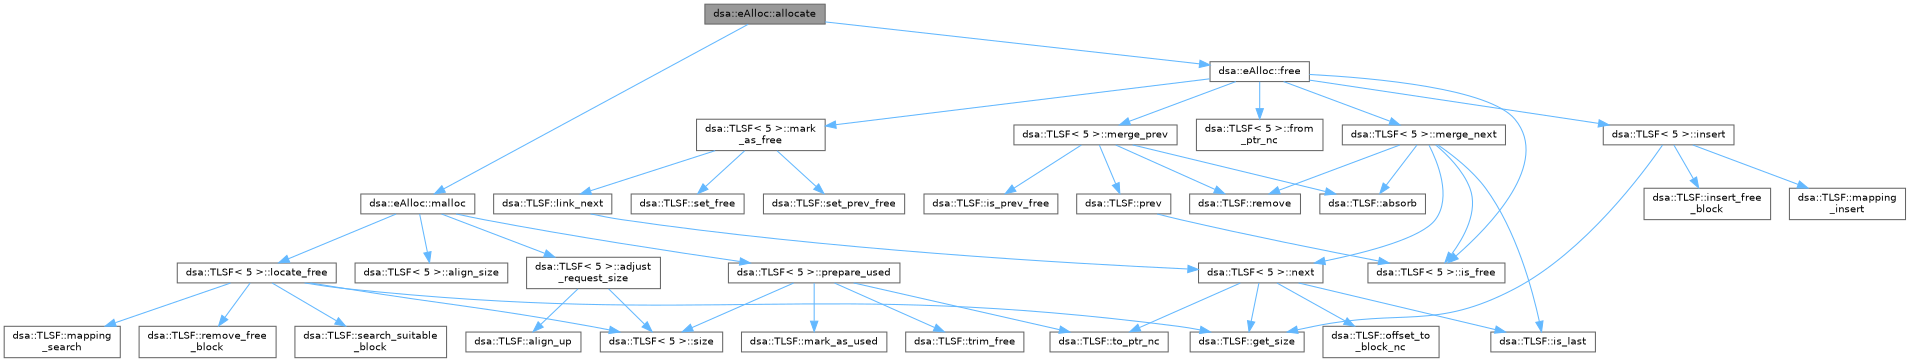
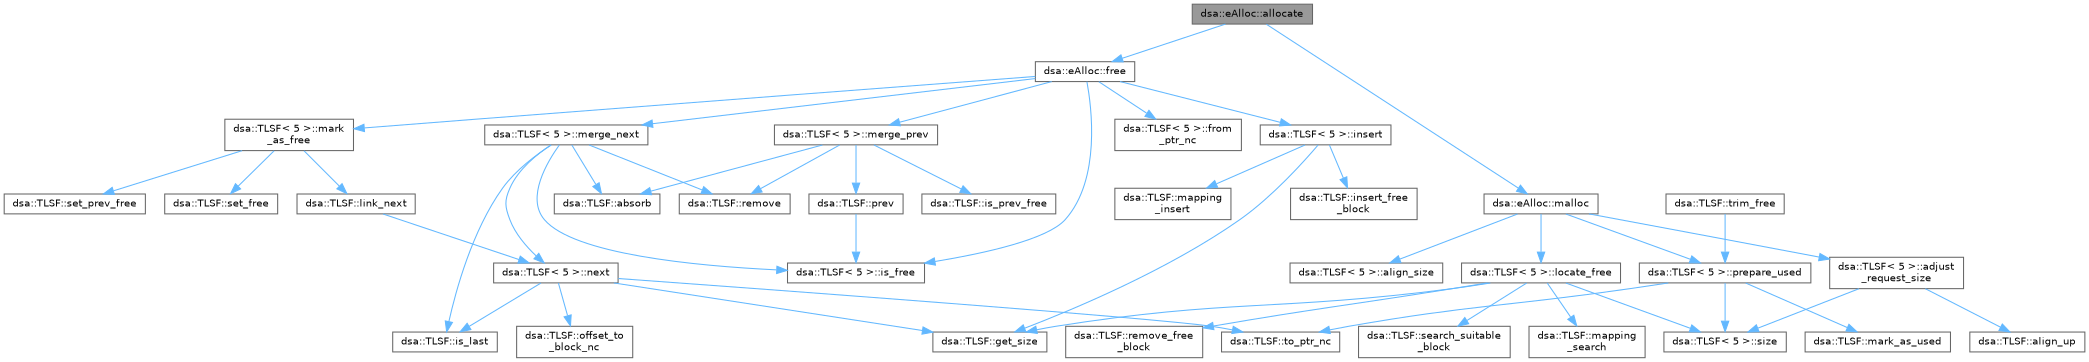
  digraph {
    rankdir=TB
    node [color=grey40 fillcolor=white fontname=Helvetica fontsize=10 shape=box style=filled]
    edge [color=steelblue1 fontname=Helvetica fontsize=10 labelfontname=Helvetica labelfontsize=10 style=solid]
    n1 [color=gray40 fillcolor=grey60 fontcolor=black height=0.2 label="dsa::eAlloc::allocate" width=0.4]
    n2 [height=0.2 label="dsa::eAlloc::free" width=0.4]
    n3 [height=0.2 label="dsa::eAlloc::malloc" width=0.4]
    n4 [height=0.2 label="dsa::TLSF\< 5 \>::from\l_ptr_nc" width=0.4]
    n5 [height=0.2 label="dsa::TLSF\< 5 \>::insert" width=0.4]
    n6 [height=0.2 label="dsa::TLSF\< 5 \>::is_free" width=0.4]
    n7 [height=0.2 label="dsa::TLSF\< 5 \>::mark\l_as_free" width=0.4]
    n8 [height=0.2 label="dsa::TLSF\< 5 \>::merge_next" width=0.4]
    n9 [height=0.2 label="dsa::TLSF\< 5 \>::merge_prev" width=0.4]
    n10 [height=0.2 label="dsa::TLSF\< 5 \>::adjust\l_request_size" width=0.4]
    n11 [height=0.2 label="dsa::TLSF\< 5 \>::align_size" width=0.4]
    n12 [height=0.2 label="dsa::TLSF\< 5 \>::locate_free" width=0.4]
    n13 [height=0.2 label="dsa::TLSF\< 5 \>::prepare_used" width=0.4]
    n14 [height=0.2 label="dsa::TLSF::get_size" width=0.4]
    n15 [height=0.2 label="dsa::TLSF::insert_free\l_block" width=0.4]
    n16 [height=0.2 label="dsa::TLSF::mapping\l_insert" width=0.4]
    n17 [height=0.2 label="dsa::TLSF::link_next" width=0.4]
    n18 [height=0.2 label="dsa::TLSF::set_free" width=0.4]
    n19 [height=0.2 label="dsa::TLSF::set_prev_free" width=0.4]
    n20 [height=0.2 label="dsa::TLSF\< 5 \>::next" width=0.4]
    n21 [height=0.2 label="dsa::TLSF::is_last" width=0.4]
    n22 [height=0.2 label="dsa::TLSF::absorb" width=0.4]
    n23 [height=0.2 label="dsa::TLSF::remove" width=0.4]
    n24 [height=0.2 label="dsa::TLSF::is_prev_free" width=0.4]
    n25 [height=0.2 label="dsa::TLSF::prev" width=0.4]
    n26 [height=0.2 label="dsa::TLSF::offset_to\l_block_nc" width=0.4]
    n27 [height=0.2 label="dsa::TLSF::to_ptr_nc" width=0.4]
    n28 [height=0.2 label="dsa::TLSF::align_up" width=0.4]
    n29 [height=0.2 label="dsa::TLSF\< 5 \>::size" width=0.4]
    n30 [height=0.2 label="dsa::TLSF::mapping\l_search" width=0.4]
    n31 [height=0.2 label="dsa::TLSF::remove_free\l_block" width=0.4]
    n32 [height=0.2 label="dsa::TLSF::search_suitable\l_block" width=0.4]
    n33 [height=0.2 label="dsa::TLSF::mark_as_used" width=0.4]
    n34 [height=0.2 label="dsa::TLSF::trim_free" width=0.4]
    n1 -> n2
    n1 -> n3
    n2 -> n4
    n2 -> n5
    n2 -> n6
    n2 -> n7
    n2 -> n8
    n2 -> n9
    n3 -> n10
    n3 -> n11
    n3 -> n12
    n3 -> n13
    n5 -> n14
    n5 -> n15
    n5 -> n16
    n7 -> n17
    n7 -> n18
    n7 -> n19
    n8 -> n6
    n8 -> n20
    n8 -> n21
    n8 -> n22
    n8 -> n23
    n9 -> n22
    n9 -> n23
    n9 -> n24
    n9 -> n25
    n10 -> n28
    n10 -> n29
    n12 -> n14
    n12 -> n29
    n12 -> n30
    n12 -> n31
    n12 -> n32
    n13 -> n27
    n13 -> n29
    n13 -> n33
-   n13 -> n34
+   n34 -> n13
    n17 -> n20
    n20 -> n14
    n20 -> n21
    n20 -> n26
    n20 -> n27
    n25 -> n6
  }
